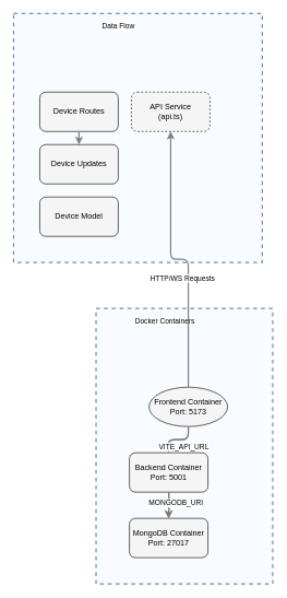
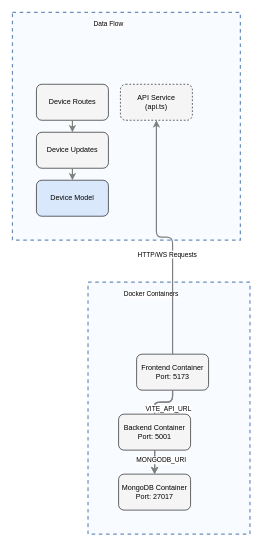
  <mxCell id="0" />
  <mxCell id="1" parent="0" />
  <mxCell id="2" value="" style="html=1;whiteSpace=wrap;container=1;fillColor=#dae8fc;strokeColor=#6c8ebf;dashed=1;fillOpacity=20;strokeWidth=2;containerType=none;recursiveResize=0;movable=1;resizable=1;autosize=0;dropTarget=0" vertex="1" parent="1"><mxGeometry x="20" y="20" width="380" height="380" as="geometry" /></mxCell>
  <mxCell id="3" value="Data Flow" style="edgeLabel;html=1;align=center;verticalAlign=middle;resizable=0;labelBackgroundColor=white;spacing=5" vertex="1" parent="1"><mxGeometry x="28" y="28" width="304" height="24" as="geometry" /></mxCell>
  <mxCell id="4" value="" style="html=1;whiteSpace=wrap;container=1;fillColor=#dae8fc;strokeColor=#6c8ebf;dashed=1;fillOpacity=20;strokeWidth=2;containerType=none;recursiveResize=0;movable=1;resizable=1;autosize=0;dropTarget=0" vertex="1" parent="1"><mxGeometry x="146" y="470" width="270" height="420" as="geometry" /></mxCell>
  <mxCell id="5" value="Docker Containers" style="edgeLabel;html=1;align=center;verticalAlign=middle;resizable=0;labelBackgroundColor=white;spacing=5" vertex="1" parent="1"><mxGeometry x="154" y="478" width="194" height="24" as="geometry" /></mxCell>
- <mxCell id="6" value="Frontend Container&lt;br&gt;Port: 5173" style="ellipse;whiteSpace=wrap;html=1;fillColor=#f5f5f5;" vertex="1" parent="4"><mxGeometry x="81" y="120" width="120" height="60" as="geometry" /></mxCell>
+ <mxCell id="6" value="Frontend Container&lt;br&gt;Port: 5173" style="rounded=1;whiteSpace=wrap;html=1;fillColor=#f5f5f5" vertex="1" parent="4"><mxGeometry x="81" y="120" width="120" height="60" as="geometry" /></mxCell>
  <mxCell id="7" value="Backend Container&lt;br&gt;Port: 5001" style="rounded=1;whiteSpace=wrap;html=1;fillColor=#f5f5f5" vertex="1" parent="4"><mxGeometry x="51" y="220" width="120" height="60" as="geometry" /></mxCell>
  <mxCell id="8" value="MongoDB Container&lt;br&gt;Port: 27017" style="rounded=1;whiteSpace=wrap;html=1;fillColor=#f5f5f5" vertex="1" parent="4"><mxGeometry x="51" y="320" width="120" height="60" as="geometry" /></mxCell>
  <mxCell id="9" value="API Service&lt;br&gt;(api.ts)" style="rounded=1;whiteSpace=wrap;html=1;fillColor=#f5f5f5;dashed=1;" vertex="1" parent="2"><mxGeometry x="180" y="120" width="120" height="60" as="geometry" /></mxCell>
  <mxCell id="10" value="Device Updates" style="rounded=1;whiteSpace=wrap;html=1;fillColor=#f5f5f5" vertex="1" parent="2"><mxGeometry x="40" y="200" width="120" height="60" as="geometry" /></mxCell>
- <mxCell id="11" value="Device Model" style="rounded=1;whiteSpace=wrap;html=1;fillColor=#f5f5f5" vertex="1" parent="2"><mxGeometry x="40" y="280" width="120" height="60" as="geometry" /></mxCell>
+ <mxCell id="11" value="Device Model" style="rounded=1;whiteSpace=wrap;html=1;fillColor=#dae8fc;" vertex="1" parent="2"><mxGeometry x="40" y="280" width="120" height="60" as="geometry" /></mxCell>
  <mxCell id="12" value="Device Routes" style="rounded=1;whiteSpace=wrap;html=1;fillColor=#f5f5f5" vertex="1" parent="2"><mxGeometry x="40" y="120" width="120" height="60" as="geometry" /></mxCell>
  <mxCell id="13" style="edgeStyle=orthogonalEdgeStyle;rounded=1;orthogonalLoop=1;jettySize=auto;html=1;strokeColor=#808080;strokeWidth=2;jumpStyle=arc;jumpSize=10;spacing=15;labelBackgroundColor=white;labelBorderColor=none" edge="1" parent="1" source="6" target="7"><mxGeometry relative="1" as="geometry" /></mxCell>
  <mxCell id="14" value="depends_on" style="edgeLabel;html=1;align=center;verticalAlign=middle;resizable=0;points=[];" vertex="1" connectable="0" parent="13"><mxGeometry x="-0.2" y="10" relative="1" as="geometry"><mxPoint as="offset" /></mxGeometry></mxCell>
  <mxCell id="15" style="edgeStyle=orthogonalEdgeStyle;rounded=1;orthogonalLoop=1;jettySize=auto;html=1;strokeColor=#808080;strokeWidth=2;jumpStyle=arc;jumpSize=10;spacing=15;labelBackgroundColor=white;labelBorderColor=none" edge="1" parent="1" source="7" target="8"><mxGeometry relative="1" as="geometry" /></mxCell>
  <mxCell id="16" value="depends_on" style="edgeLabel;html=1;align=center;verticalAlign=middle;resizable=0;points=[];" vertex="1" connectable="0" parent="15"><mxGeometry x="-0.2" y="10" relative="1" as="geometry"><mxPoint as="offset" /></mxGeometry></mxCell>
  <mxCell id="17" style="edgeStyle=orthogonalEdgeStyle;rounded=1;orthogonalLoop=1;jettySize=auto;html=1;strokeColor=#808080;strokeWidth=2;jumpStyle=arc;jumpSize=10;spacing=15;labelBackgroundColor=white;labelBorderColor=none" edge="1" parent="1" source="6" target="9"><mxGeometry relative="1" as="geometry" /></mxCell>
  <mxCell id="18" value="HTTP/WS Requests" style="edgeLabel;html=1;align=center;verticalAlign=middle;resizable=0;points=[];" vertex="1" connectable="0" parent="17"><mxGeometry x="-0.2" y="10" relative="1" as="geometry"><mxPoint as="offset" /></mxGeometry></mxCell>
  <mxCell id="19" style="edgeStyle=orthogonalEdgeStyle;rounded=1;orthogonalLoop=1;jettySize=auto;html=1;strokeColor=#808080;strokeWidth=2;jumpStyle=arc;jumpSize=10;spacing=15;labelBackgroundColor=white;labelBorderColor=none" edge="1" parent="1" source="7" target="8"><mxGeometry relative="1" as="geometry" /></mxCell>
  <mxCell id="20" value="Queries/Updates" style="edgeLabel;html=1;align=center;verticalAlign=middle;resizable=0;points=[];" vertex="1" connectable="0" parent="19"><mxGeometry x="-0.2" y="10" relative="1" as="geometry"><mxPoint as="offset" /></mxGeometry></mxCell>
  <mxCell id="21" style="edgeStyle=orthogonalEdgeStyle;rounded=1;orthogonalLoop=1;jettySize=auto;html=1;strokeColor=#808080;strokeWidth=2;jumpStyle=arc;jumpSize=10;spacing=15;labelBackgroundColor=white;labelBorderColor=none" edge="1" parent="1" source="12" target="10"><mxGeometry relative="1" as="geometry" /></mxCell>
+ <mxCell id="22" style="edgeStyle=orthogonalEdgeStyle;rounded=1;orthogonalLoop=1;jettySize=auto;html=1;strokeColor=#808080;strokeWidth=2;jumpStyle=arc;jumpSize=10;spacing=15;labelBackgroundColor=white;labelBorderColor=none" edge="1" parent="1" source="10" target="11"><mxGeometry relative="1" as="geometry" /></mxCell>
  <mxCell id="23" style="edgeStyle=orthogonalEdgeStyle;rounded=1;orthogonalLoop=1;jettySize=auto;html=1;strokeColor=#808080;strokeWidth=2;jumpStyle=arc;jumpSize=10;spacing=15;labelBackgroundColor=white;labelBorderColor=none" edge="1" parent="1" source="6" target="7"><mxGeometry relative="1" as="geometry" /></mxCell>
  <mxCell id="24" value="VITE_API_URL" style="edgeLabel;html=1;align=center;verticalAlign=middle;resizable=0;points=[];" vertex="1" connectable="0" parent="23"><mxGeometry x="-0.2" y="10" relative="1" as="geometry"><mxPoint as="offset" /></mxGeometry></mxCell>
  <mxCell id="25" style="edgeStyle=orthogonalEdgeStyle;rounded=1;orthogonalLoop=1;jettySize=auto;html=1;strokeColor=#808080;strokeWidth=2;jumpStyle=arc;jumpSize=10;spacing=15;labelBackgroundColor=white;labelBorderColor=none" edge="1" parent="1" source="7" target="8"><mxGeometry relative="1" as="geometry" /></mxCell>
  <mxCell id="26" value="MONGODB_URI" style="edgeLabel;html=1;align=center;verticalAlign=middle;resizable=0;points=[];" vertex="1" connectable="0" parent="25"><mxGeometry x="-0.2" y="10" relative="1" as="geometry"><mxPoint as="offset" /></mxGeometry></mxCell>
